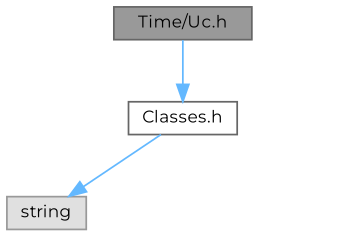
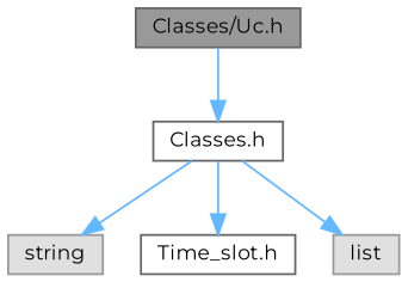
  digraph {
    fontname=Montserrat
    node [color=grey40 fillcolor=white fontname=Montserrat fontsize=10 shape=box style=filled]
    edge [color=steelblue1 fontname=Montserrat fontsize=10 labelfontname=Helvetica labelfontsize=10 style=solid]
-   n1 [color=gray40 fillcolor=grey60 fontcolor=black height=0.2 label="Time/Uc.h" width=0.4]
+   n1 [color=gray40 fillcolor=grey60 fontcolor=black height=0.2 label="Classes/Uc.h" width=0.4]
    n2 [height=0.2 label="Classes.h" width=0.4]
    n3 [color=grey60 fillcolor="#E0E0E0" height=0.2 label=string width=0.4]
+   n4 [height=0.2 label="Time_slot.h" width=0.4]
+   n5 [color=grey60 fillcolor="#E0E0E0" height=0.2 label=list width=0.4]
    n1 -> n2
    n2 -> n3
+   n2 -> n4
+   n2 -> n5
  }
